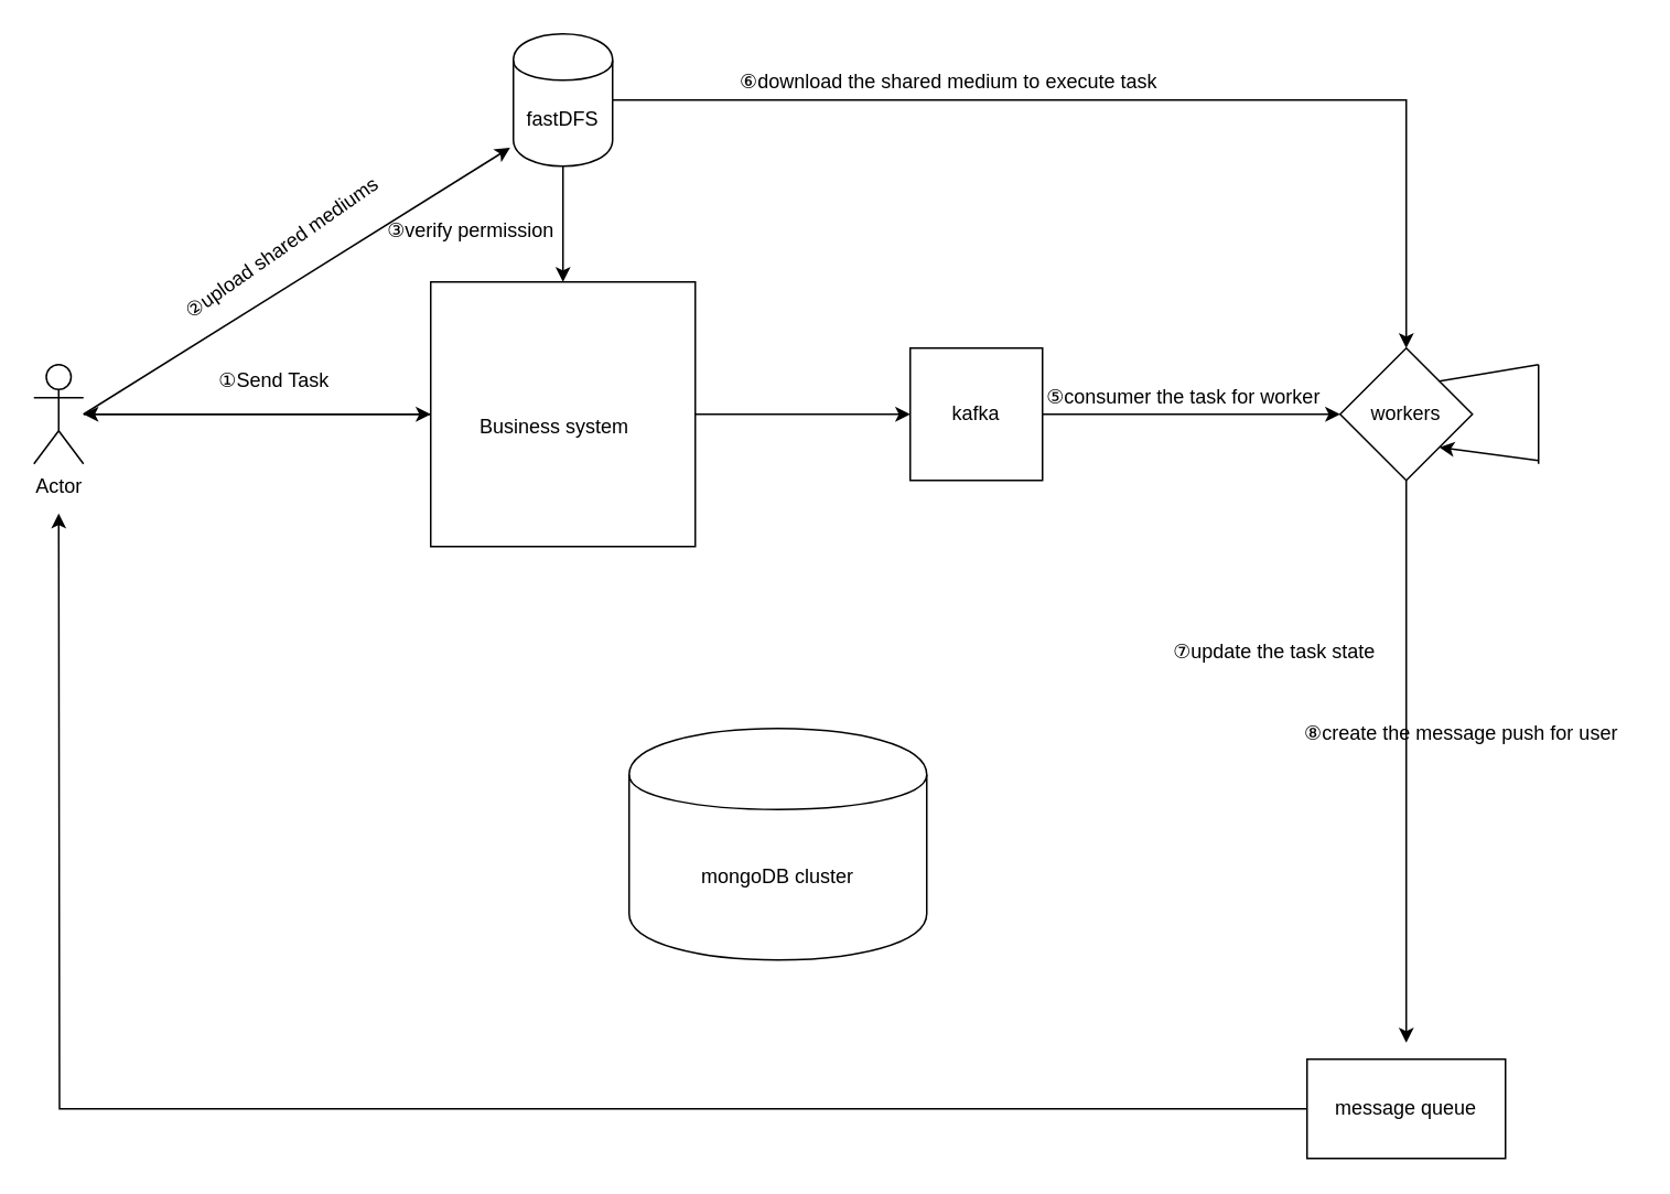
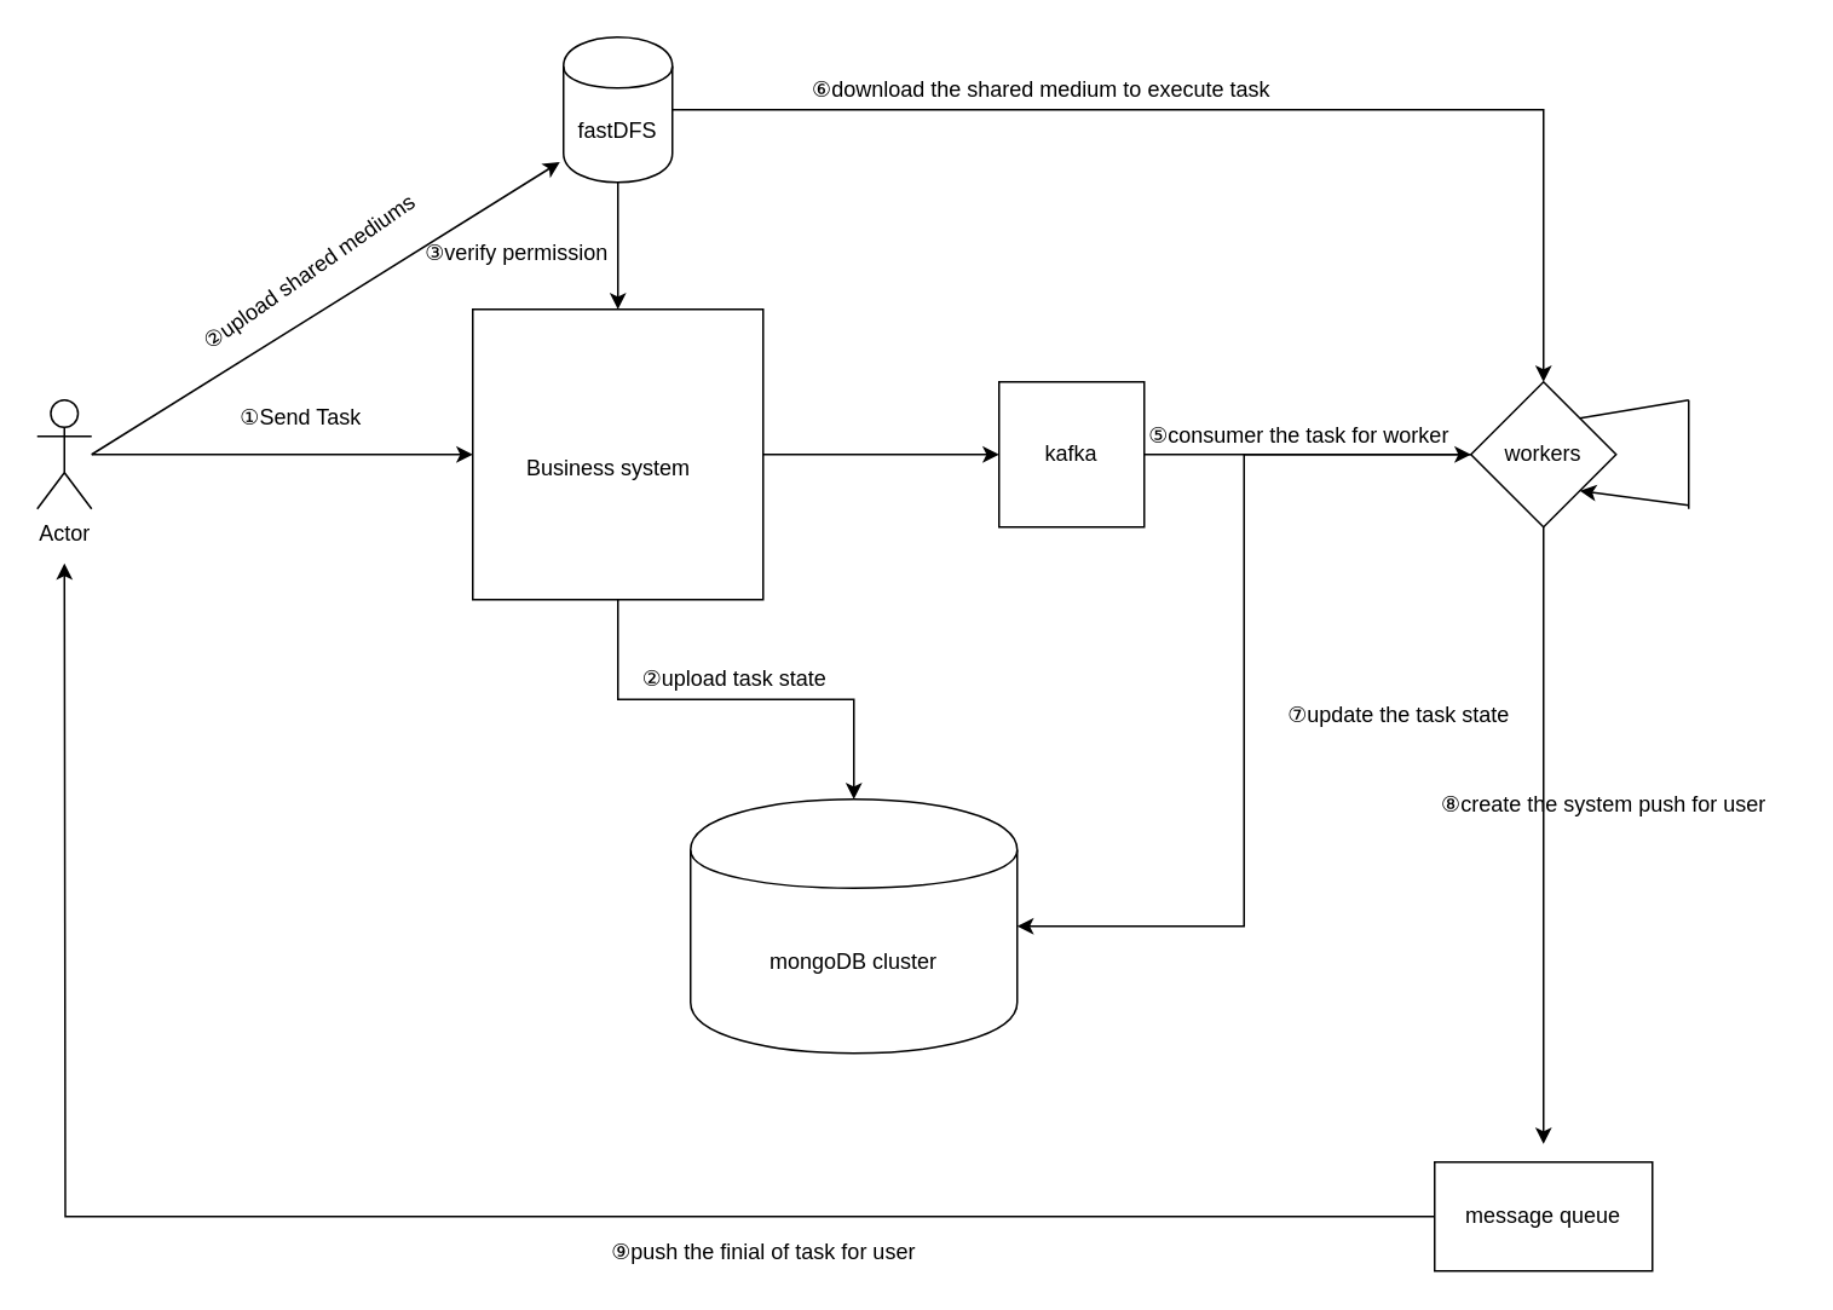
  <mxCell id="0" />
  <mxCell id="1" parent="0" />
  <mxCell id="2" style="edgeStyle=orthogonalEdgeStyle;rounded=0;orthogonalLoop=1;jettySize=auto;html=1;entryX=0;entryY=0.5;entryDx=0;entryDy=0;" parent="1" source="4" target="18" edge="1"><mxGeometry relative="1" as="geometry" /></mxCell>
- <mxCell id="3" style="edgeStyle=orthogonalEdgeStyle;rounded=0;orthogonalLoop=1;jettySize=auto;html=1;" parent="1" source="4" target="5" edge="1"><mxGeometry relative="1" as="geometry" /></mxCell>
+ <mxCell id="3" style="edgeStyle=orthogonalEdgeStyle;rounded=0;orthogonalLoop=1;jettySize=auto;html=1;" parent="1" source="4" target="21" edge="1"><mxGeometry relative="1" as="geometry" /></mxCell>
  <mxCell id="4" value="&lt;div class=&quot;trans-left&quot;&gt;&lt;div class=&quot;trans-input-wrap&quot;&gt;&lt;div class=&quot;input-wrap&quot; style=&quot;height: auto&quot; dir=&quot;ltr&quot;&gt;&lt;div class=&quot;textarea-wrap without-textarea-bg&quot; style=&quot;height: 70px ; padding-bottom: 14px&quot;&gt;&lt;br/&gt;                &lt;br/&gt;                &lt;div class=&quot;textarea-bg-text&quot; id=&quot;textarea-bg-text&quot;&gt;&lt;/div&gt;&lt;br/&gt;                &amp;nbsp; &amp;nbsp; &amp;nbsp; &amp;nbsp; &amp;nbsp; &amp;nbsp; &amp;nbsp;&lt;/div&gt;&lt;div class=&quot;textarea-wrap without-textarea-bg&quot; style=&quot;height: 70px ; padding-bottom: 14px&quot;&gt;&lt;span&gt;Business system&amp;nbsp; &amp;nbsp;&lt;/span&gt;&lt;/div&gt;&lt;/div&gt;&lt;/div&gt;&lt;/div&gt;" style="whiteSpace=wrap;html=1;aspect=fixed;" parent="1" vertex="1"><mxGeometry x="260" y="170" width="160" height="160" as="geometry" /></mxCell>
  <mxCell id="5" value="Actor" style="shape=umlActor;verticalLabelPosition=bottom;labelBackgroundColor=#ffffff;verticalAlign=top;html=1;outlineConnect=0;" parent="1" vertex="1"><mxGeometry x="20" y="220" width="30" height="60" as="geometry" /></mxCell>
  <mxCell id="6" value="" style="endArrow=classic;html=1;" parent="1" source="5" edge="1"><mxGeometry width="50" height="50" relative="1" as="geometry"><mxPoint x="320" y="300" as="sourcePoint" /><mxPoint x="260" y="250" as="targetPoint" /></mxGeometry></mxCell>
  <mxCell id="7" value="①Send Task" style="text;html=1;align=center;verticalAlign=middle;resizable=0;points=[];autosize=1;" parent="1" vertex="1"><mxGeometry x="125" y="220" width="80" height="20" as="geometry" /></mxCell>
  <mxCell id="8" style="edgeStyle=orthogonalEdgeStyle;rounded=0;orthogonalLoop=1;jettySize=auto;html=1;entryX=0.5;entryY=0;entryDx=0;entryDy=0;" parent="1" source="9" target="16" edge="1"><mxGeometry relative="1" as="geometry" /></mxCell>
  <mxCell id="9" value="fastDFS" style="shape=cylinder;whiteSpace=wrap;html=1;boundedLbl=1;backgroundOutline=1;" parent="1" vertex="1"><mxGeometry x="310" y="20" width="60" height="80" as="geometry" /></mxCell>
  <mxCell id="10" value="" style="endArrow=classic;html=1;entryX=-0.033;entryY=0.86;entryDx=0;entryDy=0;entryPerimeter=0;" parent="1" target="9" edge="1"><mxGeometry width="50" height="50" relative="1" as="geometry"><mxPoint x="50" y="250" as="sourcePoint" /><mxPoint x="370" y="260" as="targetPoint" /></mxGeometry></mxCell>
  <mxCell id="11" value="②upload shared mediums" style="text;html=1;align=center;verticalAlign=middle;resizable=0;points=[];autosize=1;rotation=-35;" parent="1" vertex="1"><mxGeometry x="90" y="140" width="160" height="20" as="geometry" /></mxCell>
  <mxCell id="12" value="" style="endArrow=classic;html=1;exitX=0.5;exitY=1;exitDx=0;exitDy=0;" parent="1" source="9" target="4" edge="1"><mxGeometry width="50" height="50" relative="1" as="geometry"><mxPoint x="320" y="310" as="sourcePoint" /><mxPoint x="370" y="260" as="targetPoint" /></mxGeometry></mxCell>
  <mxCell id="13" value="③verify permission" style="text;html=1;align=center;verticalAlign=middle;resizable=0;points=[];autosize=1;" parent="1" vertex="1"><mxGeometry x="224" y="129" width="120" height="20" as="geometry" /></mxCell>
+ <mxCell id="14" style="edgeStyle=orthogonalEdgeStyle;rounded=0;orthogonalLoop=1;jettySize=auto;html=1;entryX=1;entryY=0.5;entryDx=0;entryDy=0;" parent="1" source="16" target="21" edge="1"><mxGeometry relative="1" as="geometry" /></mxCell>
  <mxCell id="15" style="edgeStyle=orthogonalEdgeStyle;rounded=0;orthogonalLoop=1;jettySize=auto;html=1;" parent="1" source="16" edge="1"><mxGeometry relative="1" as="geometry"><mxPoint x="850" y="630" as="targetPoint" /></mxGeometry></mxCell>
  <mxCell id="16" value="workers" style="rhombus;whiteSpace=wrap;html=1;aspect=fixed;" parent="1" vertex="1"><mxGeometry x="810" y="210" width="80" height="80" as="geometry" /></mxCell>
  <mxCell id="17" style="edgeStyle=orthogonalEdgeStyle;rounded=0;orthogonalLoop=1;jettySize=auto;html=1;entryX=0;entryY=0.5;entryDx=0;entryDy=0;" parent="1" source="18" target="16" edge="1"><mxGeometry relative="1" as="geometry" /></mxCell>
  <mxCell id="18" value="kafka" style="whiteSpace=wrap;html=1;aspect=fixed;" parent="1" vertex="1"><mxGeometry x="550" y="210" width="80" height="80" as="geometry" /></mxCell>
  <mxCell id="19" value="⑤consumer the task for worker" style="text;html=1;align=center;verticalAlign=middle;resizable=0;points=[];autosize=1;" parent="1" vertex="1"><mxGeometry x="625" y="230" width="180" height="20" as="geometry" /></mxCell>
  <mxCell id="20" value="⑥download the shared medium to execute task" style="text;html=1;align=center;verticalAlign=middle;resizable=0;points=[];autosize=1;" parent="1" vertex="1"><mxGeometry x="438" y="39" width="270" height="20" as="geometry" /></mxCell>
  <mxCell id="21" value="mongoDB cluster" style="shape=cylinder;whiteSpace=wrap;html=1;boundedLbl=1;backgroundOutline=1;" parent="1" vertex="1"><mxGeometry x="380" y="440" width="180" height="140" as="geometry" /></mxCell>
+ <mxCell id="22" value="②upload task state" style="text;html=1;align=center;verticalAlign=middle;resizable=0;points=[];autosize=1;" parent="1" vertex="1"><mxGeometry x="344" y="364" width="120" height="20" as="geometry" /></mxCell>
  <mxCell id="23" value="⑦update the task state" style="text;html=1;align=center;verticalAlign=middle;resizable=0;points=[];autosize=1;" parent="1" vertex="1"><mxGeometry x="700" y="384" width="140" height="20" as="geometry" /></mxCell>
  <mxCell id="24" style="edgeStyle=orthogonalEdgeStyle;rounded=0;orthogonalLoop=1;jettySize=auto;html=1;" parent="1" source="25" edge="1"><mxGeometry relative="1" as="geometry"><mxPoint x="35" y="310" as="targetPoint" /></mxGeometry></mxCell>
  <mxCell id="25" value="message queue" style="rounded=0;whiteSpace=wrap;html=1;" parent="1" vertex="1"><mxGeometry x="790" y="640" width="120" height="60" as="geometry" /></mxCell>
- <mxCell id="26" value="⑧create the message push for user" style="text;html=1;align=center;verticalAlign=middle;resizable=0;points=[];autosize=1;" parent="1" vertex="1"><mxGeometry x="778" y="433" width="210" height="20" as="geometry" /></mxCell>
+ <mxCell id="26" value="⑧create the system push for user" style="text;html=1;align=center;verticalAlign=middle;resizable=0;points=[];autosize=1;" parent="1" vertex="1"><mxGeometry x="778" y="433" width="210" height="20" as="geometry" /></mxCell>
+ <mxCell id="27" value="⑨push the finial of task for user" style="text;html=1;align=center;verticalAlign=middle;resizable=0;points=[];autosize=1;" parent="1" vertex="1"><mxGeometry x="330" y="680" width="180" height="20" as="geometry" /></mxCell>
  <mxCell id="28" value="" style="endArrow=none;html=1;entryX=1;entryY=0;entryDx=0;entryDy=0;" edge="1" parent="1" target="16"><mxGeometry width="50" height="50" relative="1" as="geometry"><mxPoint x="930" y="220" as="sourcePoint" /><mxPoint x="480" y="350" as="targetPoint" /></mxGeometry></mxCell>
  <mxCell id="29" value="" style="endArrow=none;html=1;" edge="1" parent="1"><mxGeometry width="50" height="50" relative="1" as="geometry"><mxPoint x="930" y="280" as="sourcePoint" /><mxPoint x="930" y="220" as="targetPoint" /></mxGeometry></mxCell>
  <mxCell id="30" value="" style="endArrow=classic;html=1;entryX=1;entryY=1;entryDx=0;entryDy=0;" edge="1" parent="1" target="16"><mxGeometry width="50" height="50" relative="1" as="geometry"><mxPoint x="930" y="278" as="sourcePoint" /><mxPoint x="890" y="290" as="targetPoint" /></mxGeometry></mxCell>
